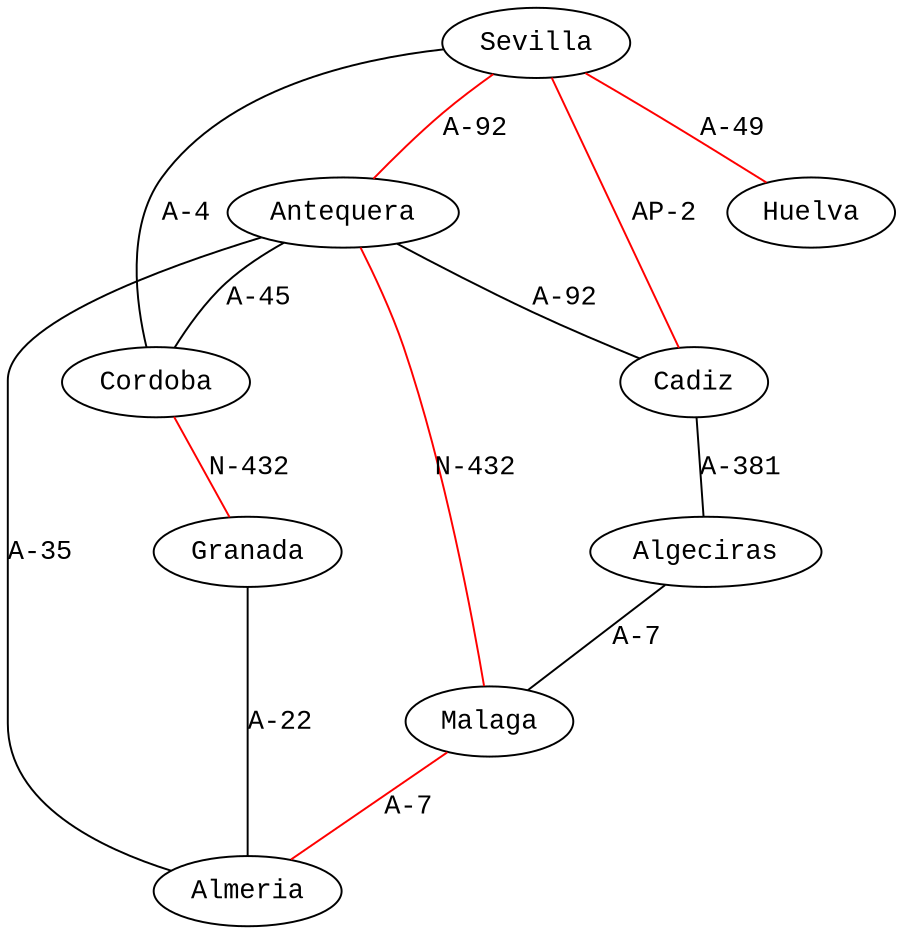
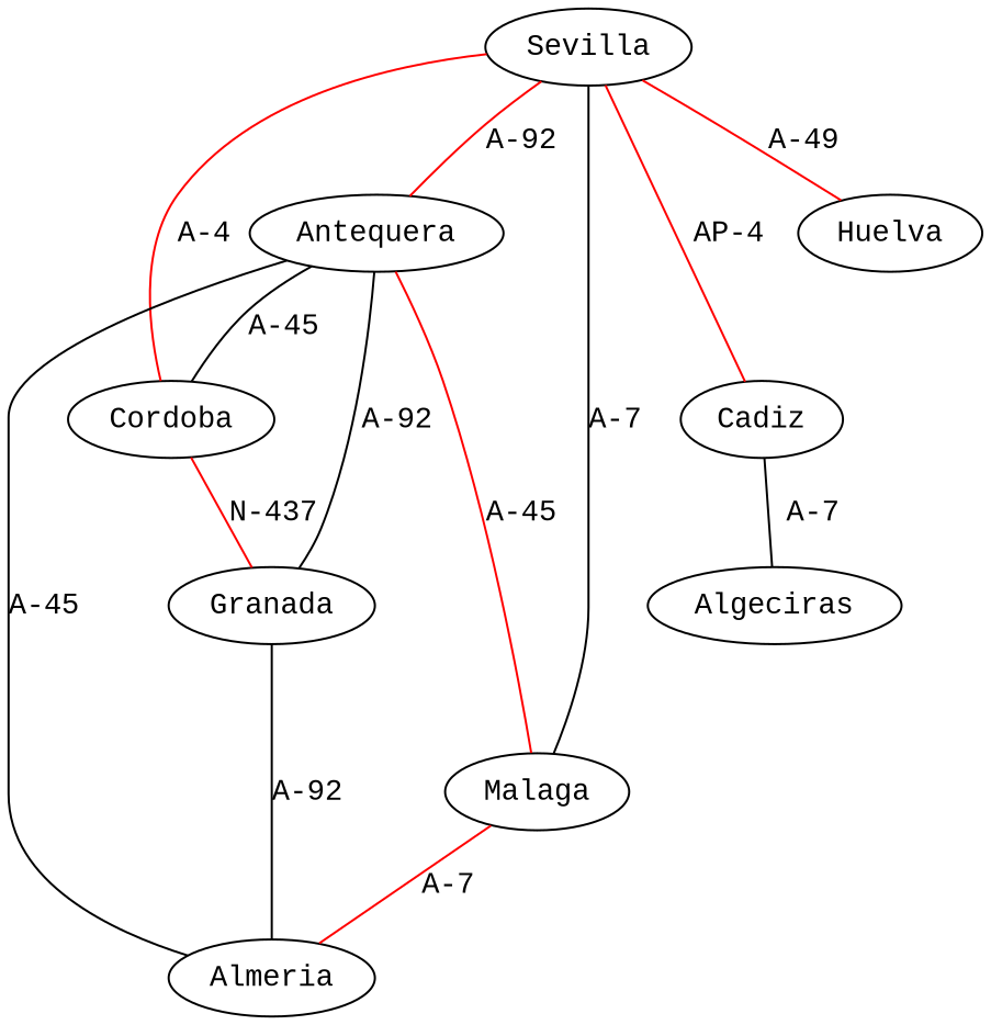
  strict graph {
    fontname="Liberation Mono"
    node [color=black fontname="Liberation Mono"]
    edge [color=red fontname="Liberation Mono"]
    n1 [label=Sevilla]
    n2 [label=Cadiz]
    n3 [label=Huelva]
    n4 [label=Cordoba]
    n5 [label=Antequera]
    n6 [label=Algeciras]
    n7 [label=Granada]
    n8 [label=Malaga]
    n9 [label=Almeria]
-   n1 -- n2 [label="AP-2"]
+   n1 -- n2 [label="AP-4"]
    n1 -- n3 [label="A-49"]
-   n1 -- n4 [color=black label="A-4"]
+   n1 -- n4 [label="A-4"]
    n1 -- n5 [label="A-92"]
-   n2 -- n6 [color=black label="A-381"]
-   n4 -- n7 [label="N-432"]
+   n2 -- n6 [color=black label="A-7"]
+   n4 -- n7 [label="N-437"]
    n5 -- n4 [color=black label="A-45"]
-   n5 -- n2 [color=black label="A-92"]
-   n5 -- n8 [label="N-432"]
-   n5 -- n9 [color=black label="A-35"]
-   n6 -- n8 [color=black label="A-7"]
-   n7 -- n9 [color=black label="A-22"]
+   n5 -- n7 [color=black label="A-92"]
+   n5 -- n8 [label="A-45"]
+   n5 -- n9 [color=black label="A-45"]
+   n1 -- n8 [color=black label="A-7"]
+   n7 -- n9 [color=black label="A-92"]
    n8 -- n9 [label="A-7"]
  }
